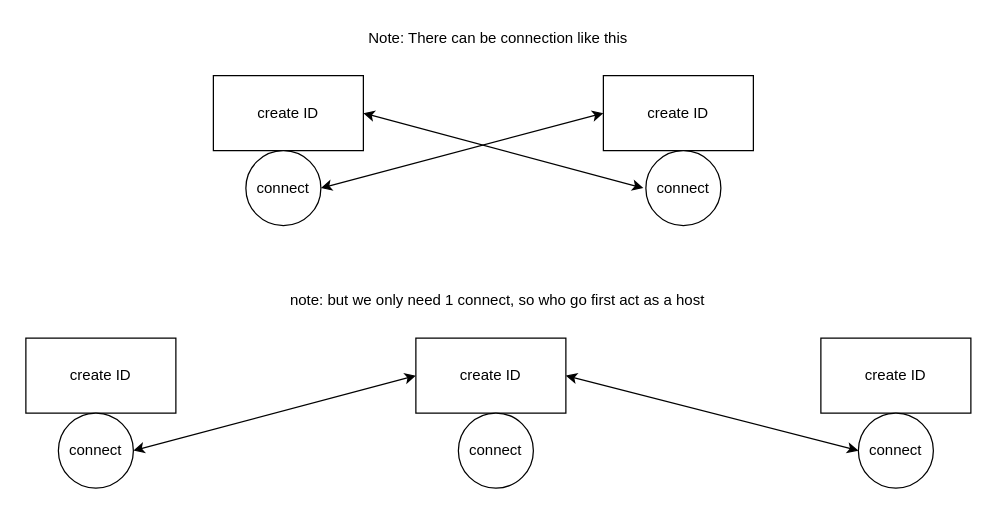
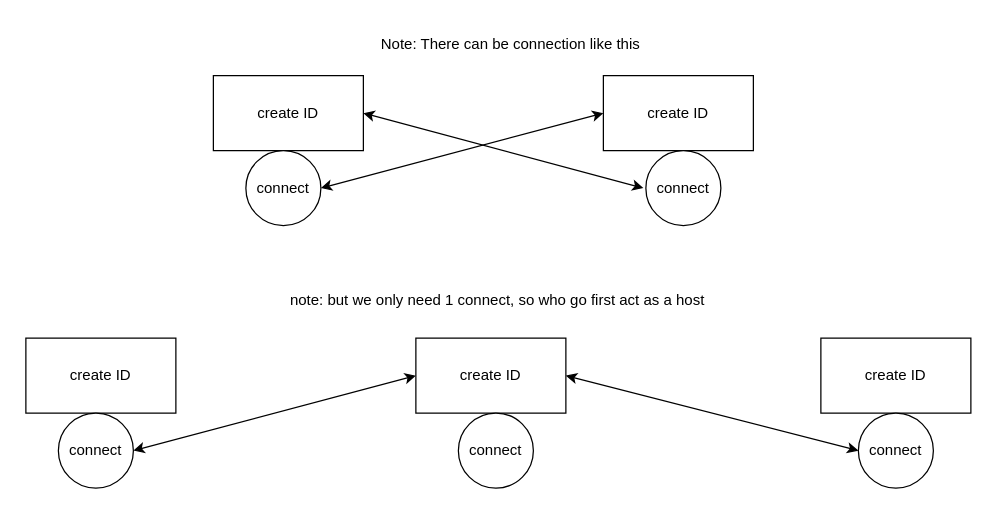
  <mxCell id="0" />
  <mxCell id="1" parent="0" />
  <mxCell id="2" value="create ID" style="rounded=0;whiteSpace=wrap;html=1;" vertex="1" parent="1"><mxGeometry x="332" y="270" width="120" height="60" as="geometry" /></mxCell>
  <mxCell id="3" value="create ID" style="rounded=0;whiteSpace=wrap;html=1;" vertex="1" parent="1"><mxGeometry x="656" y="270" width="120" height="60" as="geometry" /></mxCell>
  <mxCell id="4" value="" style="endArrow=classic;startArrow=classic;html=1;exitX=1;exitY=0.5;exitDx=0;exitDy=0;entryX=0;entryY=0.5;entryDx=0;entryDy=0;" edge="1" parent="1" source="2" target="6"><mxGeometry width="50" height="50" relative="1" as="geometry"><mxPoint x="642" y="500" as="sourcePoint" /><mxPoint x="832" y="360" as="targetPoint" /></mxGeometry></mxCell>
  <mxCell id="5" value="note: but we only need 1 connect, so who go first act as a host" style="text;html=1;strokeColor=none;fillColor=none;align=center;verticalAlign=middle;whiteSpace=wrap;rounded=0;" vertex="1" parent="1"><mxGeometry x="194" y="230" width="407" height="20" as="geometry" /></mxCell>
  <mxCell id="6" value="connect" style="ellipse;whiteSpace=wrap;html=1;aspect=fixed;" vertex="1" parent="1"><mxGeometry x="686" y="330" width="60" height="60" as="geometry" /></mxCell>
  <mxCell id="7" value="create ID" style="rounded=0;whiteSpace=wrap;html=1;" vertex="1" parent="1"><mxGeometry x="20" y="270" width="120" height="60" as="geometry" /></mxCell>
  <mxCell id="8" value="" style="endArrow=classic;startArrow=classic;html=1;exitX=1;exitY=0.5;exitDx=0;exitDy=0;entryX=0;entryY=0.5;entryDx=0;entryDy=0;" edge="1" parent="1" source="10" target="2"><mxGeometry width="50" height="50" relative="1" as="geometry"><mxPoint x="322" y="500" as="sourcePoint" /><mxPoint x="512" y="360" as="targetPoint" /></mxGeometry></mxCell>
  <mxCell id="9" value="connect" style="ellipse;whiteSpace=wrap;html=1;aspect=fixed;" vertex="1" parent="1"><mxGeometry x="366" y="330" width="60" height="60" as="geometry" /></mxCell>
  <mxCell id="10" value="connect" style="ellipse;whiteSpace=wrap;html=1;aspect=fixed;" vertex="1" parent="1"><mxGeometry x="46" y="330" width="60" height="60" as="geometry" /></mxCell>
  <mxCell id="11" value="create ID" style="rounded=0;whiteSpace=wrap;html=1;" vertex="1" parent="1"><mxGeometry x="482" y="60" width="120" height="60" as="geometry" /></mxCell>
  <mxCell id="12" value="create ID" style="rounded=0;whiteSpace=wrap;html=1;" vertex="1" parent="1"><mxGeometry x="170" y="60" width="120" height="60" as="geometry" /></mxCell>
  <mxCell id="13" value="connect" style="ellipse;whiteSpace=wrap;html=1;aspect=fixed;" vertex="1" parent="1"><mxGeometry x="516" y="120" width="60" height="60" as="geometry" /></mxCell>
  <mxCell id="14" value="connect" style="ellipse;whiteSpace=wrap;html=1;aspect=fixed;" vertex="1" parent="1"><mxGeometry x="196" y="120" width="60" height="60" as="geometry" /></mxCell>
  <mxCell id="15" value="" style="endArrow=classic;startArrow=classic;html=1;exitX=1;exitY=0.5;exitDx=0;exitDy=0;entryX=0;entryY=0.5;entryDx=0;entryDy=0;" edge="1" parent="1"><mxGeometry width="50" height="50" relative="1" as="geometry"><mxPoint x="256" y="150" as="sourcePoint" /><mxPoint x="482" y="90" as="targetPoint" /></mxGeometry></mxCell>
  <mxCell id="16" value="" style="endArrow=classic;startArrow=classic;html=1;exitX=1;exitY=0.5;exitDx=0;exitDy=0;" edge="1" parent="1" source="12"><mxGeometry width="50" height="50" relative="1" as="geometry"><mxPoint x="266" y="160" as="sourcePoint" /><mxPoint x="514" y="150" as="targetPoint" /></mxGeometry></mxCell>
- <mxCell id="17" value="Note: There can be connection like this" style="text;html=1;strokeColor=none;fillColor=none;align=center;verticalAlign=middle;whiteSpace=wrap;rounded=0;" vertex="1" parent="1"><mxGeometry x="228" y="20" width="340" height="20" as="geometry" /></mxCell>
+ <mxCell id="17" value="Note: There can be connection like this" style="text;html=1;strokeColor=none;fillColor=none;align=center;verticalAlign=middle;whiteSpace=wrap;rounded=0;" vertex="1" parent="1"><mxGeometry x="238" y="25" width="340" height="20" as="geometry" /></mxCell>
